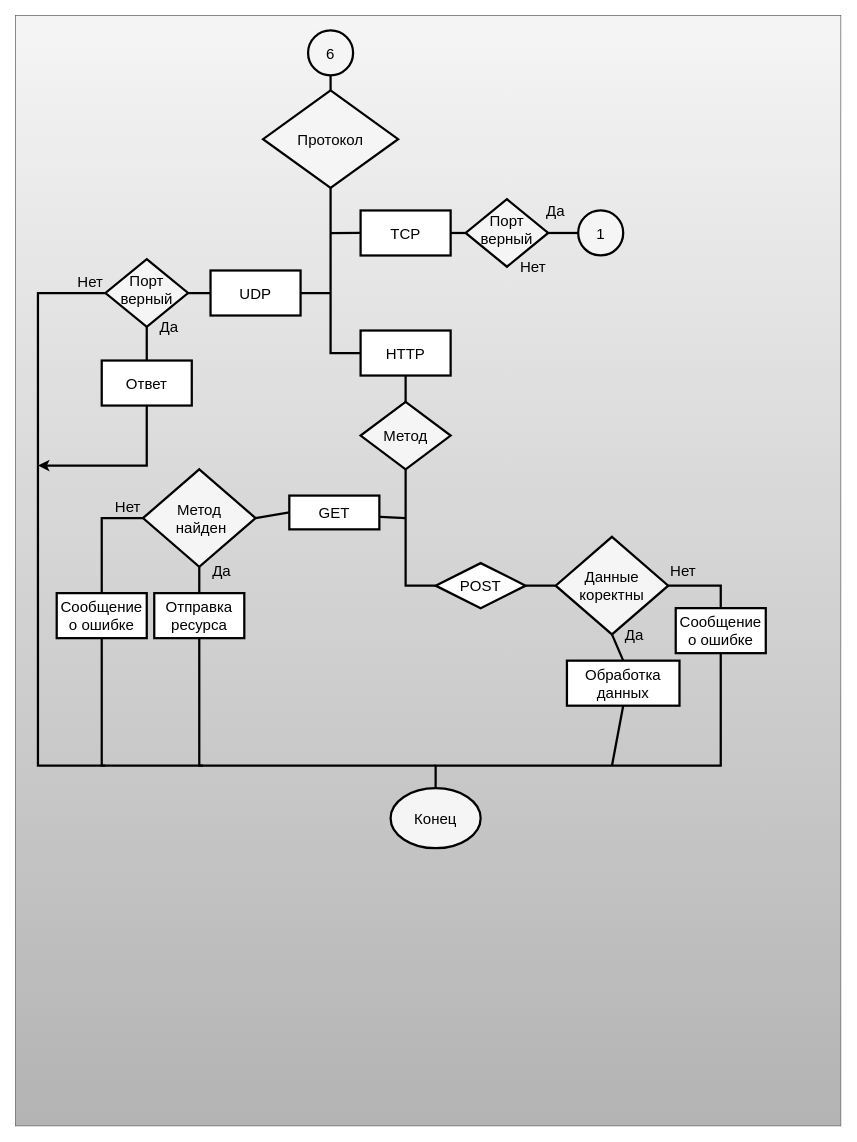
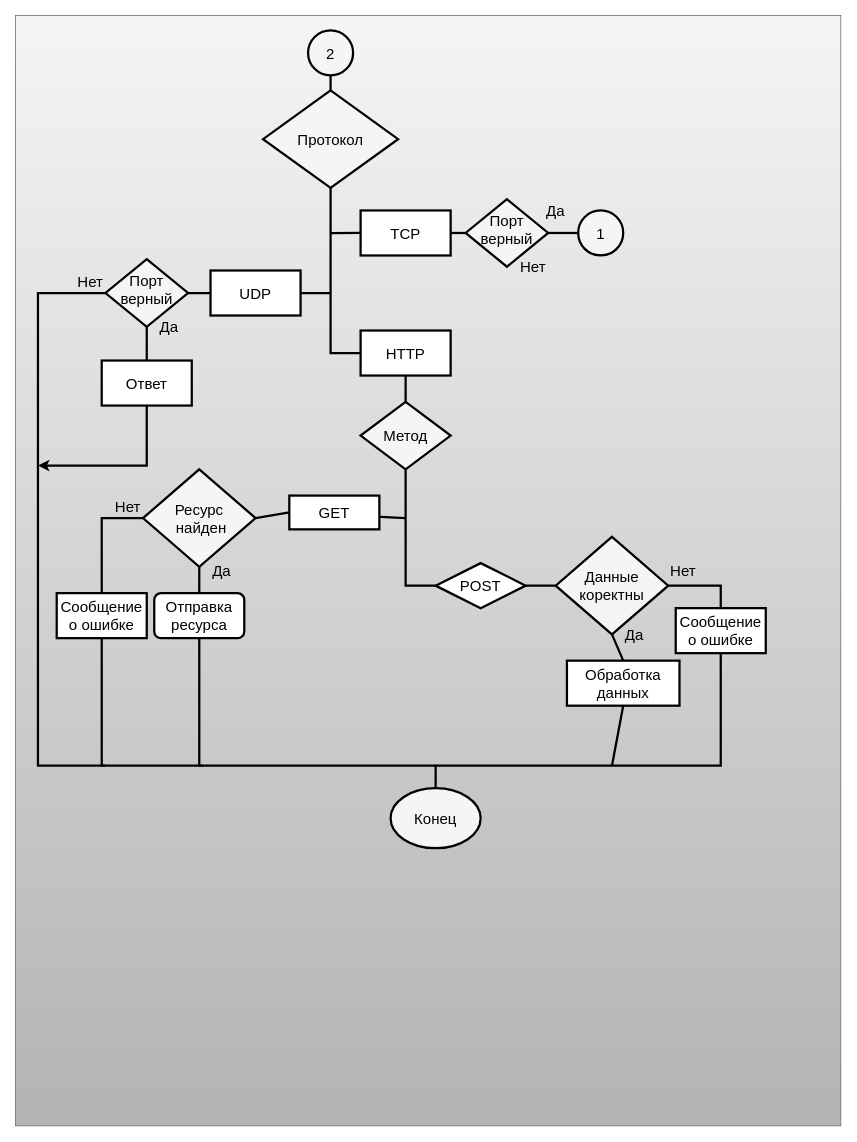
  <mxCell id="0" />
  <mxCell id="1" parent="0" />
  <mxCell id="2" value="" style="rounded=0;whiteSpace=wrap;html=1;fillColor=#f5f5f5;strokeColor=#666666;gradientColor=#b3b3b3;" parent="1" vertex="1"><mxGeometry y="20" width="1100" height="1480" as="geometry" x="20" /></mxCell>
  <mxCell id="3" style="edgeStyle=none;html=1;exitX=0.5;exitY=1;exitDx=0;exitDy=0;entryX=0.5;entryY=0;entryDx=0;entryDy=0;fontFamily=Helvetica;fontSize=20;fontColor=#000000;strokeColor=#000000;strokeWidth=2;endArrow=none;endFill=0;rounded=0;" parent="1" target="5" edge="1"><mxGeometry relative="1" as="geometry"><mxPoint x="440" y="150" as="sourcePoint" /></mxGeometry></mxCell>
  <mxCell id="4" style="edgeStyle=none;shape=connector;rounded=0;html=1;exitX=0.5;exitY=1;exitDx=0;exitDy=0;entryX=0;entryY=0.5;entryDx=0;entryDy=0;labelBackgroundColor=default;strokeColor=#000000;strokeWidth=3;fontFamily=Helvetica;fontSize=20;fontColor=#000000;endArrow=none;endFill=0;" parent="1" source="5" target="12" edge="1"><mxGeometry relative="1" as="geometry"><mxPoint x="440" y="340" as="targetPoint" /><Array as="points"><mxPoint x="440" y="470" /></Array></mxGeometry></mxCell>
  <mxCell id="5" value="Протокол" style="rhombus;whiteSpace=wrap;html=1;strokeColor=#000000;strokeWidth=3;fontFamily=Helvetica;fontSize=20;fontColor=#000000;fillColor=#f5f5f5;gradientColor=none;" parent="1" vertex="1"><mxGeometry x="350" y="120" width="180" height="130" as="geometry" /></mxCell>
  <mxCell id="6" value="Конец" style="ellipse;whiteSpace=wrap;html=1;strokeColor=#000000;strokeWidth=3;fontFamily=Helvetica;fontSize=20;fontColor=#000000;fillColor=#f5f5f5;gradientColor=none;" parent="1" vertex="1"><mxGeometry x="520" y="1050" width="120" height="80" as="geometry" /></mxCell>
  <mxCell id="7" value="" style="edgeStyle=none;html=1;strokeWidth=3;strokeColor=#000000;endArrow=none;endFill=0;" parent="1" source="8" target="5" edge="1"><mxGeometry relative="1" as="geometry" /></mxCell>
- <mxCell id="8" value="6" style="ellipse;whiteSpace=wrap;html=1;fillColor=#f5f5f5;gradientColor=none;strokeColor=#000000;strokeWidth=3;fontColor=#000000;fontSize=20;" parent="1" vertex="1"><mxGeometry x="410" y="40" width="60" height="60" as="geometry" /></mxCell>
+ <mxCell id="8" value="2" style="ellipse;whiteSpace=wrap;html=1;fillColor=#f5f5f5;gradientColor=none;strokeColor=#000000;strokeWidth=3;fontColor=#000000;fontSize=20;" parent="1" vertex="1"><mxGeometry x="410" y="40" width="60" height="60" as="geometry" /></mxCell>
  <mxCell id="9" style="edgeStyle=none;html=1;exitX=0;exitY=0.5;exitDx=0;exitDy=0;strokeColor=#000000;strokeWidth=3;fontFamily=Helvetica;fontSize=20;fontColor=#000000;endArrow=none;endFill=0;" parent="1" source="11" edge="1"><mxGeometry relative="1" as="geometry"><mxPoint x="440" y="390" as="targetPoint" /></mxGeometry></mxCell>
  <mxCell id="10" style="edgeStyle=none;shape=connector;rounded=0;html=1;exitX=1;exitY=0.5;exitDx=0;exitDy=0;entryX=0;entryY=0.5;entryDx=0;entryDy=0;labelBackgroundColor=default;strokeColor=#000000;strokeWidth=3;fontFamily=Helvetica;fontSize=20;fontColor=#000000;endArrow=none;endFill=0;" edge="1" parent="1" source="11" target="34"><mxGeometry relative="1" as="geometry" /></mxCell>
  <mxCell id="11" value="UDP" style="rounded=0;whiteSpace=wrap;html=1;fontSize=20;fillColor=#FFFFFF;strokeColor=#000000;strokeWidth=3;fontColor=#000000;" parent="1" vertex="1"><mxGeometry x="280" y="360" width="120" height="60" as="geometry" /></mxCell>
  <mxCell id="12" value="HTTP" style="rounded=0;whiteSpace=wrap;html=1;fontSize=20;fillColor=#FFFFFF;strokeColor=#000000;strokeWidth=3;fontColor=#000000;" parent="1" vertex="1"><mxGeometry x="480" y="440" width="120" height="60" as="geometry" /></mxCell>
  <mxCell id="13" value="Да" style="text;html=1;strokeColor=none;fillColor=none;align=center;verticalAlign=middle;whiteSpace=wrap;rounded=0;strokeWidth=3;fontFamily=Helvetica;fontSize=20;fontColor=#000000;" parent="1" vertex="1"><mxGeometry x="195" y="420" width="60" height="30" as="geometry" /></mxCell>
  <mxCell id="14" style="edgeStyle=none;shape=connector;rounded=0;html=1;exitX=0.5;exitY=1;exitDx=0;exitDy=0;entryX=0.5;entryY=0;entryDx=0;entryDy=0;labelBackgroundColor=default;strokeColor=#000000;strokeWidth=3;fontFamily=Helvetica;fontSize=20;fontColor=#000000;endArrow=none;endFill=0;" edge="1" parent="1" source="15" target="6"><mxGeometry relative="1" as="geometry"><Array as="points"><mxPoint x="960" y="1020" /><mxPoint x="580" y="1020" /></Array></mxGeometry></mxCell>
  <mxCell id="15" value="Сообщение о ошибке" style="rounded=0;whiteSpace=wrap;html=1;fontSize=20;fillColor=#FFFFFF;strokeColor=#000000;strokeWidth=3;fontColor=#000000;" parent="1" vertex="1"><mxGeometry x="900" y="810" width="120" height="60" as="geometry" /></mxCell>
  <mxCell id="16" value="Нет" style="text;html=1;strokeColor=none;fillColor=none;align=center;verticalAlign=middle;whiteSpace=wrap;rounded=0;strokeWidth=3;fontFamily=Helvetica;fontSize=20;fontColor=#000000;" parent="1" vertex="1"><mxGeometry x="680" y="340" width="60" height="30" as="geometry" /></mxCell>
  <mxCell id="17" style="edgeStyle=none;shape=connector;rounded=0;html=1;exitX=0.5;exitY=0;exitDx=0;exitDy=0;entryX=0.5;entryY=1;entryDx=0;entryDy=0;labelBackgroundColor=default;strokeColor=#000000;strokeWidth=3;fontFamily=Helvetica;fontSize=20;fontColor=#000000;endArrow=none;endFill=0;" edge="1" parent="1" source="19" target="12"><mxGeometry relative="1" as="geometry" /></mxCell>
  <mxCell id="18" style="edgeStyle=none;shape=connector;rounded=0;html=1;exitX=0.5;exitY=1;exitDx=0;exitDy=0;entryX=0;entryY=0.5;entryDx=0;entryDy=0;labelBackgroundColor=default;strokeColor=#000000;strokeWidth=3;fontFamily=Helvetica;fontSize=20;fontColor=#000000;endArrow=none;endFill=0;" edge="1" parent="1" source="19" target="45"><mxGeometry relative="1" as="geometry"><Array as="points"><mxPoint x="540" y="780" /></Array></mxGeometry></mxCell>
  <mxCell id="19" value="Метод" style="rhombus;whiteSpace=wrap;html=1;strokeColor=#000000;strokeWidth=3;fontFamily=Helvetica;fontSize=20;fontColor=#000000;fillColor=#f5f5f5;gradientColor=none;" parent="1" vertex="1"><mxGeometry x="480" y="535" width="120" height="90" as="geometry" /></mxCell>
  <mxCell id="20" style="edgeStyle=none;shape=connector;rounded=0;html=1;exitX=0.5;exitY=1;exitDx=0;exitDy=0;labelBackgroundColor=default;strokeColor=#000000;strokeWidth=3;fontFamily=Helvetica;fontSize=20;fontColor=#000000;endArrow=none;endFill=0;" edge="1" parent="1" source="21"><mxGeometry relative="1" as="geometry"><mxPoint x="815" y="1020" as="targetPoint" /></mxGeometry></mxCell>
  <mxCell id="21" value="Обработка данных" style="rounded=0;whiteSpace=wrap;html=1;fontSize=20;fillColor=#FFFFFF;strokeColor=#000000;strokeWidth=3;fontColor=#000000;" parent="1" vertex="1"><mxGeometry x="755" y="880" width="150" height="60" as="geometry" /></mxCell>
  <mxCell id="22" value="Да" style="text;html=1;strokeColor=none;fillColor=none;align=center;verticalAlign=middle;whiteSpace=wrap;rounded=0;strokeWidth=3;fontFamily=Helvetica;fontSize=20;fontColor=#000000;" parent="1" vertex="1"><mxGeometry x="710" y="265" width="60" height="30" as="geometry" /></mxCell>
  <mxCell id="23" style="edgeStyle=none;shape=connector;rounded=0;html=1;exitX=0.5;exitY=1;exitDx=0;exitDy=0;entryX=0.5;entryY=0;entryDx=0;entryDy=0;labelBackgroundColor=default;strokeColor=#000000;strokeWidth=3;fontFamily=Helvetica;fontSize=20;fontColor=#000000;endArrow=none;endFill=0;" edge="1" parent="1" source="25" target="21"><mxGeometry relative="1" as="geometry" /></mxCell>
  <mxCell id="24" style="edgeStyle=none;shape=connector;rounded=0;html=1;exitX=1;exitY=0.5;exitDx=0;exitDy=0;entryX=0.5;entryY=0;entryDx=0;entryDy=0;labelBackgroundColor=default;strokeColor=#000000;strokeWidth=3;fontFamily=Helvetica;fontSize=20;fontColor=#000000;endArrow=none;endFill=0;" edge="1" parent="1" source="25" target="15"><mxGeometry relative="1" as="geometry"><Array as="points"><mxPoint x="960" y="780" /></Array></mxGeometry></mxCell>
  <mxCell id="25" value="Данные коректны" style="rhombus;whiteSpace=wrap;html=1;strokeColor=#000000;strokeWidth=3;fontFamily=Helvetica;fontSize=20;fontColor=#000000;fillColor=#f5f5f5;gradientColor=none;" parent="1" vertex="1"><mxGeometry x="740" y="715" width="150" height="130" as="geometry" /></mxCell>
  <mxCell id="26" value="Нет" style="text;html=1;strokeColor=none;fillColor=none;align=center;verticalAlign=middle;whiteSpace=wrap;rounded=0;strokeWidth=3;fontFamily=Helvetica;fontSize=20;fontColor=#000000;" parent="1" vertex="1"><mxGeometry x="90" y="360" width="60" height="30" as="geometry" /></mxCell>
  <mxCell id="27" value="Да" style="text;html=1;strokeColor=none;fillColor=none;align=center;verticalAlign=middle;whiteSpace=wrap;rounded=0;strokeWidth=3;fontFamily=Helvetica;fontSize=20;fontColor=#000000;" parent="1" vertex="1"><mxGeometry x="815" y="830" width="60" height="30" as="geometry" /></mxCell>
  <mxCell id="28" style="edgeStyle=none;rounded=0;html=1;exitX=0;exitY=0.5;exitDx=0;exitDy=0;strokeColor=#000000;strokeWidth=3;fontFamily=Helvetica;fontSize=20;fontColor=#000000;endArrow=none;endFill=0;" parent="1" source="31" edge="1"><mxGeometry relative="1" as="geometry"><mxPoint x="440" y="310.174" as="targetPoint" /></mxGeometry></mxCell>
  <mxCell id="29" style="edgeStyle=none;html=1;exitX=1;exitY=0.5;exitDx=0;exitDy=0;entryX=0;entryY=0.5;entryDx=0;entryDy=0;startArrow=none;" edge="1" parent="1" source="40"><mxGeometry relative="1" as="geometry"><mxPoint x="680" y="310" as="targetPoint" /></mxGeometry></mxCell>
  <mxCell id="30" style="edgeStyle=none;shape=connector;rounded=0;html=1;exitX=1;exitY=0.5;exitDx=0;exitDy=0;labelBackgroundColor=default;strokeColor=#000000;strokeWidth=3;fontFamily=Helvetica;fontSize=20;fontColor=#000000;endArrow=none;endFill=0;startArrow=none;" edge="1" parent="1" source="38"><mxGeometry relative="1" as="geometry"><mxPoint x="720" y="310" as="targetPoint" /></mxGeometry></mxCell>
  <mxCell id="31" value="TCP" style="rounded=0;whiteSpace=wrap;html=1;fontSize=20;fillColor=#FFFFFF;strokeColor=#000000;strokeWidth=3;fontColor=#000000;" parent="1" vertex="1"><mxGeometry x="480" y="280" width="120" height="60" as="geometry" /></mxCell>
  <mxCell id="32" style="edgeStyle=none;shape=connector;rounded=0;html=1;exitX=0.5;exitY=1;exitDx=0;exitDy=0;entryX=0.5;entryY=0;entryDx=0;entryDy=0;labelBackgroundColor=default;strokeColor=#000000;strokeWidth=3;fontFamily=Helvetica;fontSize=20;fontColor=#000000;endArrow=none;endFill=0;" edge="1" parent="1" source="34" target="36"><mxGeometry relative="1" as="geometry" /></mxCell>
  <mxCell id="33" style="edgeStyle=none;shape=connector;rounded=0;html=1;exitX=0;exitY=0.5;exitDx=0;exitDy=0;labelBackgroundColor=default;strokeColor=#000000;strokeWidth=3;fontFamily=Helvetica;fontSize=20;fontColor=#000000;endArrow=none;endFill=0;" edge="1" parent="1" source="34"><mxGeometry relative="1" as="geometry"><mxPoint x="140" y="1020" as="targetPoint" /><Array as="points"><mxPoint x="50" y="390" /><mxPoint x="50" y="1020" /></Array></mxGeometry></mxCell>
  <mxCell id="34" value="Порт верный" style="rhombus;whiteSpace=wrap;html=1;strokeColor=#000000;strokeWidth=3;fontFamily=Helvetica;fontSize=20;fontColor=#000000;fillColor=#f5f5f5;gradientColor=none;spacingTop=-10;" vertex="1" parent="1"><mxGeometry x="140" y="345" width="110" height="90" as="geometry" /></mxCell>
  <mxCell id="35" style="edgeStyle=none;shape=connector;rounded=0;html=1;exitX=0.5;exitY=1;exitDx=0;exitDy=0;labelBackgroundColor=default;strokeColor=#000000;strokeWidth=3;fontFamily=Helvetica;fontSize=20;fontColor=#000000;endArrow=classic;endFill=1;" edge="1" parent="1" source="36"><mxGeometry relative="1" as="geometry"><mxPoint x="50" y="620" as="targetPoint" /><Array as="points"><mxPoint x="195" y="620" /></Array></mxGeometry></mxCell>
  <mxCell id="36" value="Ответ" style="rounded=0;whiteSpace=wrap;html=1;fontSize=20;fillColor=#FFFFFF;strokeColor=#000000;strokeWidth=3;fontColor=#000000;" vertex="1" parent="1"><mxGeometry x="135" y="480" width="120" height="60" as="geometry" /></mxCell>
  <mxCell id="37" value="" style="edgeStyle=none;shape=connector;rounded=0;html=1;exitX=1;exitY=0.5;exitDx=0;exitDy=0;labelBackgroundColor=default;strokeColor=#000000;strokeWidth=3;fontFamily=Helvetica;fontSize=20;fontColor=#000000;endArrow=none;endFill=0;" edge="1" parent="1" source="31" target="38"><mxGeometry relative="1" as="geometry"><mxPoint x="720" y="310" as="targetPoint" /><mxPoint x="600" y="310" as="sourcePoint" /></mxGeometry></mxCell>
  <mxCell id="38" value="Порт верный" style="rhombus;whiteSpace=wrap;html=1;strokeColor=#000000;strokeWidth=3;fontFamily=Helvetica;fontSize=20;fontColor=#000000;fillColor=#f5f5f5;gradientColor=none;spacingTop=-10;" vertex="1" parent="1"><mxGeometry x="620" y="265" width="110" height="90" as="geometry" /></mxCell>
  <mxCell id="39" value="" style="edgeStyle=none;shape=connector;rounded=0;html=1;exitX=1;exitY=0.5;exitDx=0;exitDy=0;labelBackgroundColor=default;strokeColor=#000000;strokeWidth=3;fontFamily=Helvetica;fontSize=20;fontColor=#000000;endArrow=none;endFill=0;" edge="1" parent="1" source="38" target="40"><mxGeometry relative="1" as="geometry"><mxPoint x="860" y="310" as="targetPoint" /><mxPoint x="730" y="310" as="sourcePoint" /></mxGeometry></mxCell>
  <mxCell id="40" value="1" style="ellipse;whiteSpace=wrap;html=1;fillColor=#f5f5f5;gradientColor=none;strokeColor=#000000;strokeWidth=3;fontColor=#000000;fontSize=20;" vertex="1" parent="1"><mxGeometry x="770" y="280" width="60" height="60" as="geometry" /></mxCell>
  <mxCell id="41" style="edgeStyle=none;shape=connector;rounded=0;html=1;exitX=0;exitY=0.5;exitDx=0;exitDy=0;labelBackgroundColor=default;strokeColor=#000000;strokeWidth=3;fontFamily=Helvetica;fontSize=20;fontColor=#000000;endArrow=none;endFill=0;" edge="1" parent="1" source="43"><mxGeometry relative="1" as="geometry"><mxPoint x="540" y="690" as="targetPoint" /></mxGeometry></mxCell>
  <mxCell id="42" style="edgeStyle=none;shape=connector;rounded=0;html=1;exitX=0;exitY=0.5;exitDx=0;exitDy=0;entryX=1;entryY=0.5;entryDx=0;entryDy=0;labelBackgroundColor=default;strokeColor=#000000;strokeWidth=3;fontFamily=Helvetica;fontSize=20;fontColor=#000000;endArrow=none;endFill=0;" edge="1" parent="1" source="43" target="49"><mxGeometry relative="1" as="geometry" /></mxCell>
  <mxCell id="43" value="GET" style="rounded=0;whiteSpace=wrap;html=1;fontSize=20;fillColor=#FFFFFF;strokeColor=#000000;strokeWidth=3;fontColor=#000000;" vertex="1" parent="1"><mxGeometry x="385" y="660" width="120" height="45" as="geometry" /></mxCell>
  <mxCell id="44" style="edgeStyle=none;shape=connector;rounded=0;html=1;exitX=1;exitY=0.5;exitDx=0;exitDy=0;entryX=0;entryY=0.5;entryDx=0;entryDy=0;labelBackgroundColor=default;strokeColor=#000000;strokeWidth=3;fontFamily=Helvetica;fontSize=20;fontColor=#000000;endArrow=none;endFill=0;" edge="1" parent="1" source="45" target="25"><mxGeometry relative="1" as="geometry" /></mxCell>
  <mxCell id="45" value="POST" style="rhombus;whiteSpace=wrap;html=1;fontSize=20;fillColor=#FFFFFF;strokeColor=#000000;strokeWidth=3;fontColor=#000000;" vertex="1" parent="1"><mxGeometry x="580" y="750" width="120" height="60" as="geometry" /></mxCell>
  <mxCell id="46" value="Нет" style="text;html=1;strokeColor=none;fillColor=none;align=center;verticalAlign=middle;whiteSpace=wrap;rounded=0;strokeWidth=3;fontFamily=Helvetica;fontSize=20;fontColor=#000000;" vertex="1" parent="1"><mxGeometry x="880" y="745" width="60" height="30" as="geometry" /></mxCell>
  <mxCell id="47" style="edgeStyle=none;shape=connector;rounded=0;html=1;exitX=0.5;exitY=1;exitDx=0;exitDy=0;entryX=0.5;entryY=0;entryDx=0;entryDy=0;labelBackgroundColor=default;strokeColor=#000000;strokeWidth=3;fontFamily=Helvetica;fontSize=20;fontColor=#000000;endArrow=none;endFill=0;" edge="1" parent="1" source="49" target="51"><mxGeometry relative="1" as="geometry" /></mxCell>
  <mxCell id="48" style="edgeStyle=none;shape=connector;rounded=0;html=1;exitX=0;exitY=0.5;exitDx=0;exitDy=0;entryX=0.5;entryY=0;entryDx=0;entryDy=0;labelBackgroundColor=default;strokeColor=#000000;strokeWidth=3;fontFamily=Helvetica;fontSize=20;fontColor=#000000;endArrow=none;endFill=0;" edge="1" parent="1" source="49" target="53"><mxGeometry relative="1" as="geometry"><Array as="points"><mxPoint x="135" y="690" /></Array></mxGeometry></mxCell>
- <mxCell id="49" value="Метод&lt;br&gt;&amp;nbsp;найден" style="rhombus;whiteSpace=wrap;html=1;strokeColor=#000000;strokeWidth=3;fontFamily=Helvetica;fontSize=20;fontColor=#000000;fillColor=#f5f5f5;gradientColor=none;" vertex="1" parent="1"><mxGeometry x="190" y="625" width="150" height="130" as="geometry" /></mxCell>
+ <mxCell id="49" value="Ресурс&lt;br&gt;&amp;nbsp;найден" style="rhombus;whiteSpace=wrap;html=1;strokeColor=#000000;strokeWidth=3;fontFamily=Helvetica;fontSize=20;fontColor=#000000;fillColor=#f5f5f5;gradientColor=none;" vertex="1" parent="1"><mxGeometry x="190" y="625" width="150" height="130" as="geometry" /></mxCell>
  <mxCell id="50" style="edgeStyle=none;shape=connector;rounded=0;html=1;exitX=0.5;exitY=1;exitDx=0;exitDy=0;labelBackgroundColor=default;strokeColor=#000000;strokeWidth=3;fontFamily=Helvetica;fontSize=20;fontColor=#000000;endArrow=none;endFill=0;" edge="1" parent="1" source="51"><mxGeometry relative="1" as="geometry"><mxPoint x="580" y="1020" as="targetPoint" /><Array as="points"><mxPoint x="265" y="1020" /></Array></mxGeometry></mxCell>
- <mxCell id="51" value="Отправка ресурса" style="rounded=0;whiteSpace=wrap;html=1;fontSize=20;fillColor=#FFFFFF;strokeColor=#000000;strokeWidth=3;fontColor=#000000;" vertex="1" parent="1"><mxGeometry x="205" y="790" width="120" height="60" as="geometry" /></mxCell>
+ <mxCell id="51" value="Отправка ресурса" style="whiteSpace=wrap;html=1;fontSize=20;fillColor=#FFFFFF;strokeColor=#000000;strokeWidth=3;fontColor=#000000;rounded=1;" vertex="1" parent="1"><mxGeometry x="205" y="790" width="120" height="60" as="geometry" /></mxCell>
  <mxCell id="52" style="edgeStyle=none;shape=connector;rounded=0;html=1;exitX=0.5;exitY=1;exitDx=0;exitDy=0;labelBackgroundColor=default;strokeColor=#000000;strokeWidth=3;fontFamily=Helvetica;fontSize=20;fontColor=#000000;endArrow=none;endFill=0;" edge="1" parent="1" source="53"><mxGeometry relative="1" as="geometry"><mxPoint x="270" y="1020" as="targetPoint" /><Array as="points"><mxPoint x="135" y="1020" /></Array></mxGeometry></mxCell>
  <mxCell id="53" value="Сообщение о ошибке" style="rounded=0;whiteSpace=wrap;html=1;fontSize=20;fillColor=#FFFFFF;strokeColor=#000000;strokeWidth=3;fontColor=#000000;" vertex="1" parent="1"><mxGeometry x="75" y="790" width="120" height="60" as="geometry" /></mxCell>
  <mxCell id="54" value="Нет" style="text;html=1;strokeColor=none;fillColor=none;align=center;verticalAlign=middle;whiteSpace=wrap;rounded=0;strokeWidth=3;fontFamily=Helvetica;fontSize=20;fontColor=#000000;" vertex="1" parent="1"><mxGeometry x="140" y="660" width="60" height="30" as="geometry" /></mxCell>
  <mxCell id="55" value="Да" style="text;html=1;strokeColor=none;fillColor=none;align=center;verticalAlign=middle;whiteSpace=wrap;rounded=0;strokeWidth=3;fontFamily=Helvetica;fontSize=20;fontColor=#000000;" vertex="1" parent="1"><mxGeometry x="265" y="745" width="60" height="30" as="geometry" /></mxCell>
